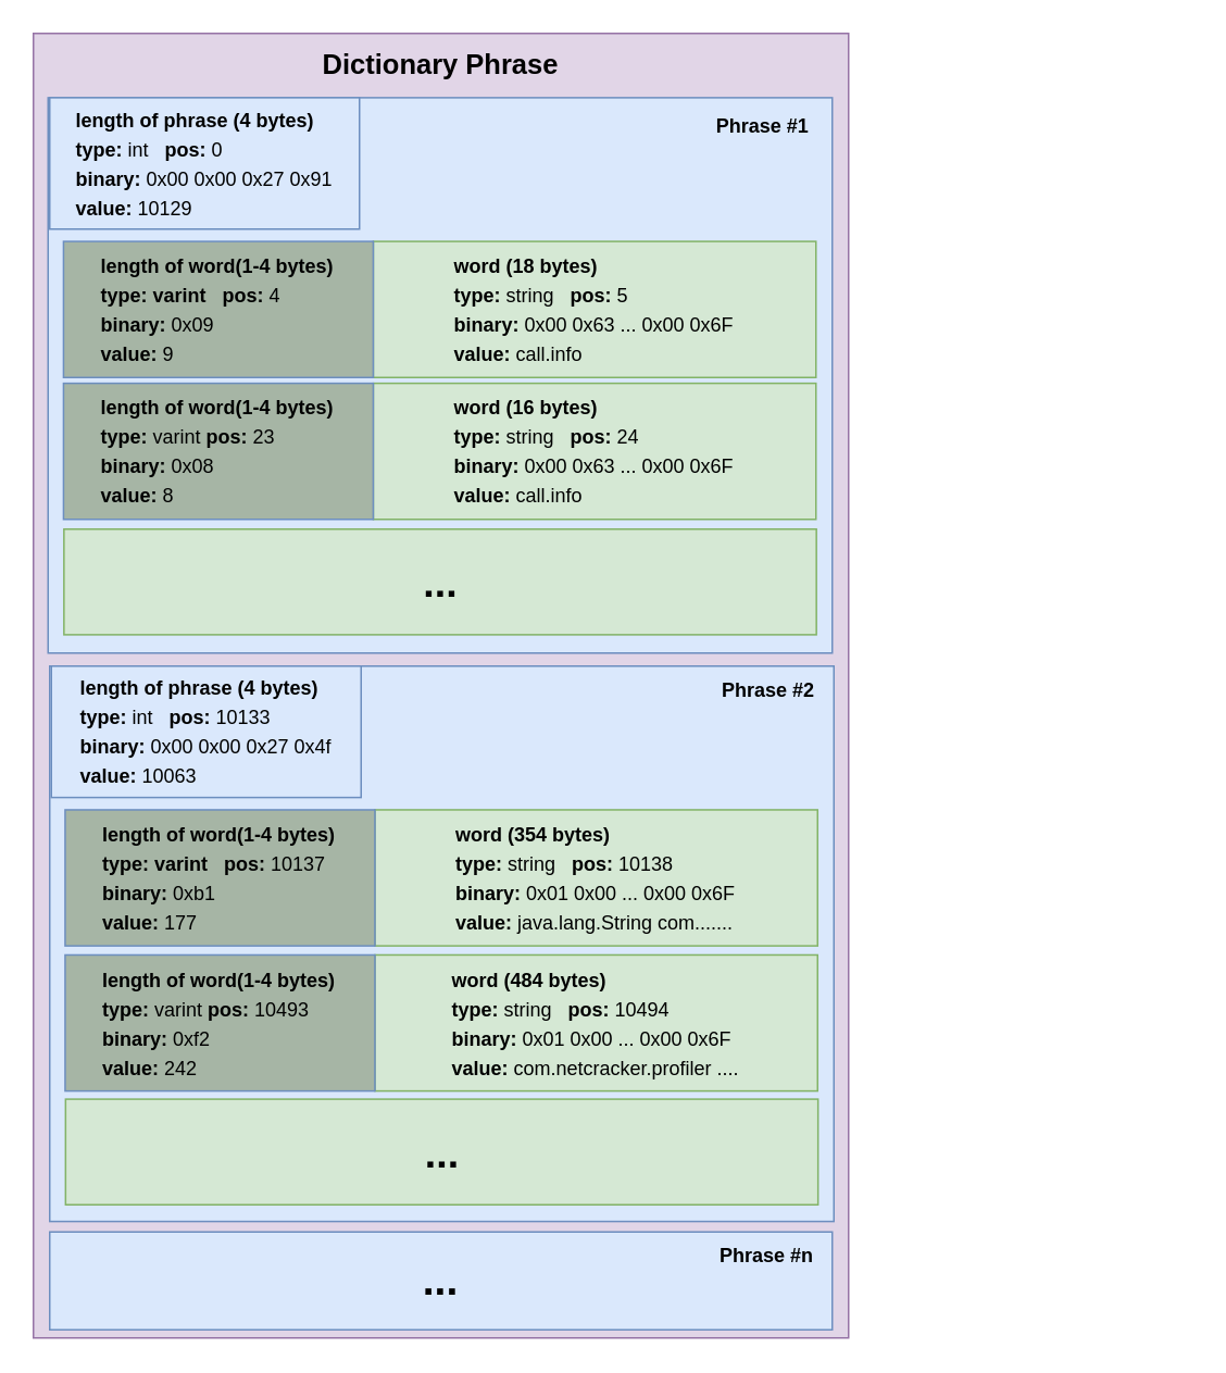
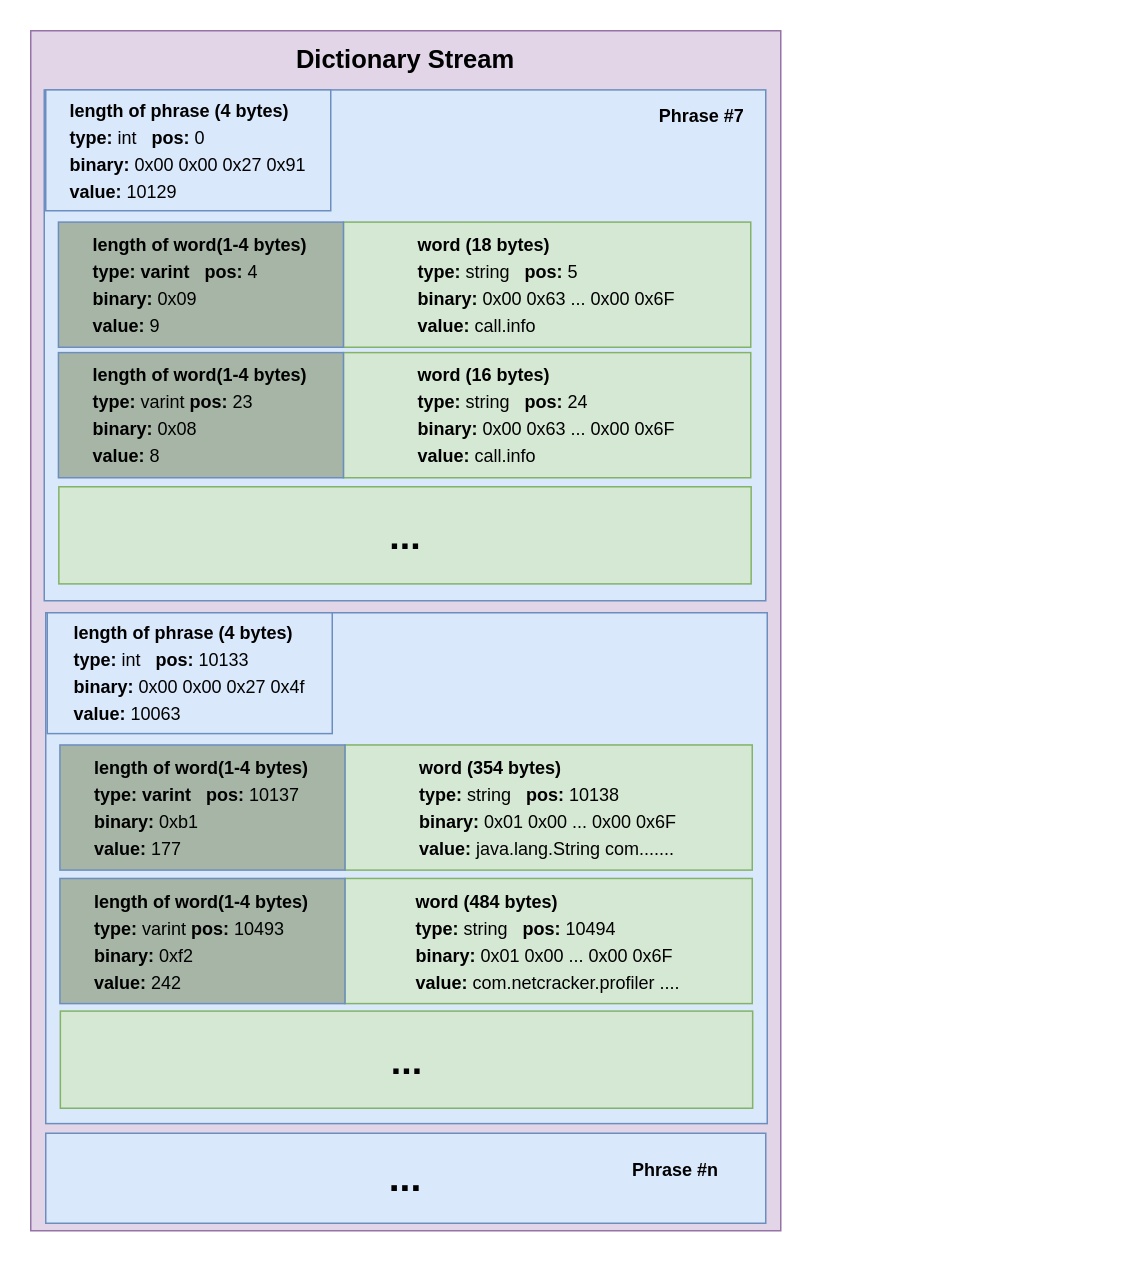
  <mxCell id="0" />
  <mxCell id="1" parent="0" />
  <mxCell id="2" value="" style="rounded=0;whiteSpace=wrap;html=1;fillColor=#e1d5e7;strokeColor=#9673a6;" parent="1" vertex="1"><mxGeometry x="20" y="20" width="500" height="800" as="geometry" /></mxCell>
  <mxCell id="3" value="" style="group" parent="1" vertex="1" connectable="0"><mxGeometry x="30" y="40" width="700" height="443.333" as="geometry" /></mxCell>
  <mxCell id="4" value="" style="rounded=0;whiteSpace=wrap;html=1;fillColor=#dae8fc;strokeColor=#6c8ebf;" parent="3" vertex="1"><mxGeometry x="-1" y="19.43" width="481" height="340.57" as="geometry" /></mxCell>
  <mxCell id="5" value="&lt;div style=&quot;text-align: justify; line-height: 150%;&quot;&gt;&lt;b style=&quot;background-color: initial;&quot;&gt;length of phrase (4 bytes)&lt;/b&gt;&lt;/div&gt;&lt;div style=&quot;text-align: justify; line-height: 150%;&quot;&gt;&lt;b style=&quot;background-color: initial;&quot;&gt;type: &lt;/b&gt;&lt;span style=&quot;background-color: initial;&quot;&gt;int&amp;nbsp; &amp;nbsp;&lt;b&gt;pos:&lt;/b&gt; 0&lt;/span&gt;&lt;/div&gt;&lt;div style=&quot;text-align: justify; line-height: 150%;&quot;&gt;&lt;b style=&quot;font-weight: bold; background-color: initial;&quot;&gt;binary:&amp;nbsp;&lt;/b&gt;0x00 0x00 0x27 0x91&lt;/div&gt;&lt;div style=&quot;text-align: justify; line-height: 150%;&quot;&gt;&lt;b style=&quot;font-weight: bold; background-color: initial;&quot;&gt;value: &lt;/b&gt;&lt;span style=&quot;background-color: initial;&quot;&gt;10129&amp;nbsp;&lt;/span&gt;&lt;/div&gt;" style="rounded=0;whiteSpace=wrap;html=1;fillColor=#dae8fc;strokeColor=#6c8ebf;align=center;" parent="3" vertex="1"><mxGeometry y="19.43" width="190" height="80.57" as="geometry" /></mxCell>
  <mxCell id="6" value="&lt;b&gt;&lt;font style=&quot;font-size: 25px;&quot;&gt;...&lt;/font&gt;&lt;/b&gt;" style="rounded=0;whiteSpace=wrap;html=1;fillColor=#d5e8d4;strokeColor=#82b366;" parent="3" vertex="1"><mxGeometry x="8.73" y="284" width="461.54" height="64.76" as="geometry" /></mxCell>
  <mxCell id="7" value="&lt;div style=&quot;text-align: justify; line-height: 150%;&quot;&gt;&lt;b style=&quot;background-color: initial;&quot;&gt;word (18 bytes)&lt;/b&gt;&lt;/div&gt;&lt;div style=&quot;text-align: justify; line-height: 150%;&quot;&gt;&lt;b style=&quot;font-weight: bold; background-color: initial;&quot;&gt;type: &lt;/b&gt;&lt;span style=&quot;background-color: initial;&quot;&gt;string&amp;nbsp; &amp;nbsp;&lt;b&gt;pos:&lt;/b&gt; 5&lt;/span&gt;&lt;/div&gt;&lt;div style=&quot;text-align: justify; line-height: 150%;&quot;&gt;&lt;b style=&quot;font-weight: bold; background-color: initial;&quot;&gt;binary:&amp;nbsp;&lt;/b&gt;0x00 0x63 ... 0x00 0x6F&lt;/div&gt;&lt;div style=&quot;text-align: justify; line-height: 150%;&quot;&gt;&lt;b style=&quot;font-weight: bold; background-color: initial;&quot;&gt;value:&amp;nbsp;&lt;/b&gt;call.info&lt;/div&gt;" style="rounded=0;whiteSpace=wrap;html=1;fillColor=#d5e8d4;strokeColor=#82b366;align=center;" parent="3" vertex="1"><mxGeometry x="198.46" y="107.57" width="271.54" height="83.43" as="geometry" /></mxCell>
- <mxCell id="8" value="&lt;b&gt;Phrase #1&lt;/b&gt;" style="text;html=1;strokeColor=none;fillColor=none;align=center;verticalAlign=middle;whiteSpace=wrap;rounded=0;" parent="3" vertex="1"><mxGeometry x="370.005" y="-20" width="134.615" height="113.333" as="geometry" /></mxCell>
+ <mxCell id="8" value="&lt;b&gt;Phrase #7&lt;/b&gt;" style="text;html=1;strokeColor=none;fillColor=none;align=center;verticalAlign=middle;whiteSpace=wrap;rounded=0;" parent="3" vertex="1"><mxGeometry x="370.005" y="-20" width="134.615" height="113.333" as="geometry" /></mxCell>
  <mxCell id="9" value="&lt;div style=&quot;text-align: justify; line-height: 150%;&quot;&gt;&lt;span style=&quot;background-color: initial;&quot;&gt;length of word(1-4 bytes)&lt;/span&gt;&lt;/div&gt;&lt;div style=&quot;text-align: justify; line-height: 150%;&quot;&gt;&lt;span style=&quot;background-color: initial;&quot;&gt;type: &lt;/span&gt;&lt;span style=&quot;background-color: initial;&quot;&gt;varint&amp;nbsp; &amp;nbsp;pos: &lt;span style=&quot;font-weight: normal;&quot;&gt;4&lt;/span&gt;&lt;/span&gt;&lt;/div&gt;&lt;div style=&quot;text-align: justify; line-height: 150%;&quot;&gt;&lt;span style=&quot;background-color: initial;&quot;&gt;binary:&amp;nbsp;&lt;/span&gt;&lt;span style=&quot;font-weight: normal;&quot;&gt;0x09&lt;/span&gt;&lt;/div&gt;&lt;div style=&quot;text-align: justify; line-height: 150%;&quot;&gt;&lt;span style=&quot;background-color: initial;&quot;&gt;value: &lt;span style=&quot;font-weight: normal;&quot;&gt;9&lt;/span&gt;&lt;/span&gt;&lt;span style=&quot;background-color: initial;&quot;&gt;&amp;nbsp;&lt;/span&gt;&lt;/div&gt;" style="rounded=0;whiteSpace=wrap;html=1;fillColor=#A6B5A5;strokeColor=#6c8ebf;align=center;fontStyle=1" parent="3" vertex="1"><mxGeometry x="8.46" y="107.57" width="190" height="83.43" as="geometry" /></mxCell>
- <mxCell id="10" value="&lt;b&gt;&lt;font style=&quot;font-size: 17px;&quot;&gt;Dictionary Phrase&lt;/font&gt;&lt;/b&gt;" style="text;html=1;strokeColor=none;fillColor=none;align=center;verticalAlign=middle;whiteSpace=wrap;rounded=0;" parent="3" vertex="1"><mxGeometry x="144.5" y="-14.57" width="190" height="30" as="geometry" /></mxCell>
+ <mxCell id="10" value="&lt;b&gt;&lt;font style=&quot;font-size: 17px;&quot;&gt;Dictionary Stream&lt;/font&gt;&lt;/b&gt;" style="text;html=1;strokeColor=none;fillColor=none;align=center;verticalAlign=middle;whiteSpace=wrap;rounded=0;" parent="3" vertex="1"><mxGeometry x="144.5" y="-14.57" width="190" height="30" as="geometry" /></mxCell>
  <mxCell id="11" value="&lt;font size=&quot;1&quot; style=&quot;&quot;&gt;&lt;b style=&quot;font-size: 26px;&quot;&gt;...&lt;/b&gt;&lt;/font&gt;" style="rounded=0;whiteSpace=wrap;html=1;fillColor=#dae8fc;strokeColor=#6c8ebf;" parent="1" vertex="1"><mxGeometry x="30" y="755" width="480" height="60" as="geometry" /></mxCell>
- <mxCell id="12" value="&lt;b style=&quot;border-color: var(--border-color);&quot;&gt;Phrase #n&lt;/b&gt;" style="text;html=1;strokeColor=none;fillColor=none;align=center;verticalAlign=middle;whiteSpace=wrap;rounded=0;" parent="1" vertex="1"><mxGeometry x="440" y="755" width="60" height="30" as="geometry" /></mxCell>
+ <mxCell id="12" value="&lt;b style=&quot;border-color: var(--border-color);&quot;&gt;Phrase #n&lt;/b&gt;" style="text;html=1;strokeColor=none;fillColor=none;align=center;verticalAlign=middle;whiteSpace=wrap;rounded=0;" parent="1" vertex="1"><mxGeometry x="420" y="765" width="60" height="30" as="geometry" /></mxCell>
  <mxCell id="13" value="&lt;div style=&quot;text-align: justify; line-height: 150%;&quot;&gt;&lt;b style=&quot;background-color: initial;&quot;&gt;word (16 bytes)&lt;/b&gt;&lt;/div&gt;&lt;div style=&quot;text-align: justify; line-height: 150%;&quot;&gt;&lt;b style=&quot;font-weight: bold; background-color: initial;&quot;&gt;type: &lt;/b&gt;&lt;span style=&quot;background-color: initial;&quot;&gt;string&amp;nbsp; &amp;nbsp;&lt;b&gt;pos:&lt;/b&gt;&amp;nbsp;24&lt;/span&gt;&lt;/div&gt;&lt;div style=&quot;text-align: justify; line-height: 150%;&quot;&gt;&lt;b style=&quot;font-weight: bold; background-color: initial;&quot;&gt;binary:&amp;nbsp;&lt;/b&gt;0x00 0x63 ... 0x00 0x6F&lt;/div&gt;&lt;div style=&quot;text-align: justify; line-height: 150%;&quot;&gt;&lt;b style=&quot;font-weight: bold; background-color: initial;&quot;&gt;value:&amp;nbsp;&lt;/b&gt;call.info&lt;/div&gt;" style="rounded=0;whiteSpace=wrap;html=1;fillColor=#d5e8d4;strokeColor=#82b366;align=center;" parent="1" vertex="1"><mxGeometry x="228.46" y="234.57" width="271.54" height="83.43" as="geometry" /></mxCell>
  <mxCell id="14" value="&lt;div style=&quot;text-align: justify; line-height: 150%;&quot;&gt;&lt;b style=&quot;background-color: initial;&quot;&gt;length of word(1-4 bytes)&lt;/b&gt;&lt;/div&gt;&lt;div style=&quot;text-align: justify; line-height: 150%;&quot;&gt;&lt;b style=&quot;background-color: initial;&quot;&gt;type: &lt;/b&gt;&lt;span style=&quot;background-color: initial;&quot;&gt;varint &lt;b&gt;pos:&lt;/b&gt; 23&lt;/span&gt;&lt;/div&gt;&lt;div style=&quot;text-align: justify; line-height: 150%;&quot;&gt;&lt;b style=&quot;font-weight: bold; background-color: initial;&quot;&gt;binary:&amp;nbsp;&lt;/b&gt;0x08&lt;/div&gt;&lt;div style=&quot;text-align: justify; line-height: 150%;&quot;&gt;&lt;b style=&quot;font-weight: bold; background-color: initial;&quot;&gt;value: &lt;/b&gt;&lt;span style=&quot;background-color: initial;&quot;&gt;8&lt;/span&gt;&lt;/div&gt;" style="rounded=0;whiteSpace=wrap;html=1;fillColor=#A6B5A5;strokeColor=#6c8ebf;align=center;" parent="1" vertex="1"><mxGeometry x="38.46" y="234.57" width="190" height="83.43" as="geometry" /></mxCell>
  <mxCell id="15" value="" style="rounded=0;whiteSpace=wrap;html=1;fillColor=#dae8fc;strokeColor=#6c8ebf;" parent="1" vertex="1"><mxGeometry x="30" y="408" width="481" height="340.57" as="geometry" /></mxCell>
  <mxCell id="16" value="&lt;div style=&quot;text-align: justify; line-height: 150%;&quot;&gt;&lt;b style=&quot;background-color: initial;&quot;&gt;length of phrase (4 bytes)&lt;/b&gt;&lt;/div&gt;&lt;div style=&quot;text-align: justify; line-height: 150%;&quot;&gt;&lt;b style=&quot;background-color: initial;&quot;&gt;type: &lt;/b&gt;&lt;span style=&quot;background-color: initial;&quot;&gt;int&amp;nbsp; &amp;nbsp;&lt;b&gt;pos:&lt;/b&gt;&amp;nbsp;10133&lt;/span&gt;&lt;/div&gt;&lt;div style=&quot;text-align: justify; line-height: 150%;&quot;&gt;&lt;b style=&quot;font-weight: bold; background-color: initial;&quot;&gt;binary:&amp;nbsp;&lt;/b&gt;0x00 0x00 0x27 0x4f&lt;/div&gt;&lt;div style=&quot;text-align: justify; line-height: 150%;&quot;&gt;&lt;b style=&quot;font-weight: bold; background-color: initial;&quot;&gt;value: &lt;/b&gt;&lt;span style=&quot;background-color: initial;&quot;&gt;10063&amp;nbsp;&lt;/span&gt;&lt;/div&gt;" style="rounded=0;whiteSpace=wrap;html=1;fillColor=#dae8fc;strokeColor=#6c8ebf;align=center;" parent="1" vertex="1"><mxGeometry x="31" y="408" width="190" height="80.57" as="geometry" /></mxCell>
  <mxCell id="17" value="&lt;b&gt;&lt;font style=&quot;font-size: 25px;&quot;&gt;...&lt;/font&gt;&lt;/b&gt;" style="rounded=0;whiteSpace=wrap;html=1;fillColor=#d5e8d4;strokeColor=#82b366;" parent="1" vertex="1"><mxGeometry x="39.73" y="673.57" width="461.54" height="64.76" as="geometry" /></mxCell>
  <mxCell id="18" value="&lt;div style=&quot;text-align: justify; line-height: 150%;&quot;&gt;&lt;b style=&quot;background-color: initial;&quot;&gt;word (354 bytes)&lt;/b&gt;&lt;/div&gt;&lt;div style=&quot;text-align: justify; line-height: 150%;&quot;&gt;&lt;b style=&quot;font-weight: bold; background-color: initial;&quot;&gt;type: &lt;/b&gt;&lt;span style=&quot;background-color: initial;&quot;&gt;string&amp;nbsp; &amp;nbsp;&lt;b&gt;pos:&lt;/b&gt;&amp;nbsp;10138&lt;/span&gt;&lt;/div&gt;&lt;div style=&quot;text-align: justify; line-height: 150%;&quot;&gt;&lt;b style=&quot;font-weight: bold; background-color: initial;&quot;&gt;binary:&amp;nbsp;&lt;/b&gt;0x01 0x00 ... 0x00 0x6F&lt;/div&gt;&lt;div style=&quot;text-align: justify; line-height: 150%;&quot;&gt;&lt;b style=&quot;font-weight: bold; background-color: initial;&quot;&gt;value:&amp;nbsp;&lt;/b&gt;java.lang.String com.......&lt;/div&gt;" style="rounded=0;whiteSpace=wrap;html=1;fillColor=#d5e8d4;strokeColor=#82b366;align=center;" parent="1" vertex="1"><mxGeometry x="229.46" y="496.14" width="271.54" height="83.43" as="geometry" /></mxCell>
  <mxCell id="19" value="&lt;div style=&quot;text-align: justify; line-height: 150%;&quot;&gt;&lt;span style=&quot;background-color: initial;&quot;&gt;length of word(1-4 bytes)&lt;/span&gt;&lt;/div&gt;&lt;div style=&quot;text-align: justify; line-height: 150%;&quot;&gt;&lt;span style=&quot;background-color: initial;&quot;&gt;type: &lt;/span&gt;&lt;span style=&quot;background-color: initial;&quot;&gt;varint&amp;nbsp; &amp;nbsp;pos: &lt;span style=&quot;font-weight: 400;&quot;&gt;10137&lt;/span&gt;&lt;/span&gt;&lt;/div&gt;&lt;div style=&quot;text-align: justify; line-height: 150%;&quot;&gt;&lt;span style=&quot;background-color: initial;&quot;&gt;binary:&amp;nbsp;&lt;/span&gt;&lt;span style=&quot;font-weight: normal;&quot;&gt;0xb1&lt;/span&gt;&lt;/div&gt;&lt;div style=&quot;text-align: justify; line-height: 150%;&quot;&gt;&lt;span style=&quot;background-color: initial;&quot;&gt;value: &lt;span style=&quot;font-weight: 400;&quot;&gt;177&lt;/span&gt;&lt;/span&gt;&lt;/div&gt;" style="rounded=0;whiteSpace=wrap;html=1;fillColor=#A6B5A5;strokeColor=#6c8ebf;align=center;fontStyle=1" parent="1" vertex="1"><mxGeometry x="39.46" y="496.14" width="190" height="83.43" as="geometry" /></mxCell>
  <mxCell id="20" value="&lt;div style=&quot;text-align: justify; line-height: 150%;&quot;&gt;&lt;b style=&quot;background-color: initial;&quot;&gt;word (484 bytes)&lt;/b&gt;&lt;/div&gt;&lt;div style=&quot;text-align: justify; line-height: 150%;&quot;&gt;&lt;b style=&quot;font-weight: bold; background-color: initial;&quot;&gt;type: &lt;/b&gt;&lt;span style=&quot;background-color: initial;&quot;&gt;string&amp;nbsp; &amp;nbsp;&lt;b&gt;pos:&lt;/b&gt;&amp;nbsp;10494&lt;/span&gt;&lt;/div&gt;&lt;div style=&quot;text-align: justify; line-height: 150%;&quot;&gt;&lt;b style=&quot;font-weight: bold; background-color: initial;&quot;&gt;binary:&amp;nbsp;&lt;/b&gt;0x01 0x00 ... 0x00 0x6F&lt;/div&gt;&lt;div style=&quot;text-align: justify; line-height: 150%;&quot;&gt;&lt;b style=&quot;font-weight: bold; background-color: initial;&quot;&gt;value:&amp;nbsp;&lt;/b&gt;&lt;span style=&quot;background-color: initial;&quot;&gt;com.netcracker.profiler ....&lt;/span&gt;&lt;/div&gt;" style="rounded=0;whiteSpace=wrap;html=1;fillColor=#d5e8d4;strokeColor=#82b366;align=center;" parent="1" vertex="1"><mxGeometry x="229.46" y="585.14" width="271.54" height="83.43" as="geometry" /></mxCell>
  <mxCell id="21" value="&lt;div style=&quot;text-align: justify; line-height: 150%;&quot;&gt;&lt;b style=&quot;background-color: initial;&quot;&gt;length of word(1-4 bytes)&lt;/b&gt;&lt;/div&gt;&lt;div style=&quot;text-align: justify; line-height: 150%;&quot;&gt;&lt;b style=&quot;background-color: initial;&quot;&gt;type: &lt;/b&gt;&lt;span style=&quot;background-color: initial;&quot;&gt;varint &lt;b&gt;pos:&lt;/b&gt;&amp;nbsp;10493&lt;/span&gt;&lt;/div&gt;&lt;div style=&quot;text-align: justify; line-height: 150%;&quot;&gt;&lt;b style=&quot;font-weight: bold; background-color: initial;&quot;&gt;binary:&amp;nbsp;&lt;/b&gt;0xf2&lt;/div&gt;&lt;div style=&quot;text-align: justify; line-height: 150%;&quot;&gt;&lt;b style=&quot;font-weight: bold; background-color: initial;&quot;&gt;value: &lt;/b&gt;&lt;span style=&quot;background-color: initial;&quot;&gt;242&lt;/span&gt;&lt;/div&gt;" style="rounded=0;whiteSpace=wrap;html=1;fillColor=#A6B5A5;strokeColor=#6c8ebf;align=center;" parent="1" vertex="1"><mxGeometry x="39.46" y="585.14" width="190" height="83.43" as="geometry" /></mxCell>
- <mxCell id="22" value="&lt;b&gt;Phrase #2&lt;/b&gt;" style="text;html=1;strokeColor=none;fillColor=none;align=center;verticalAlign=middle;whiteSpace=wrap;rounded=0;" parent="1" vertex="1"><mxGeometry x="441.27" y="408" width="60" height="30" as="geometry" /></mxCell>
